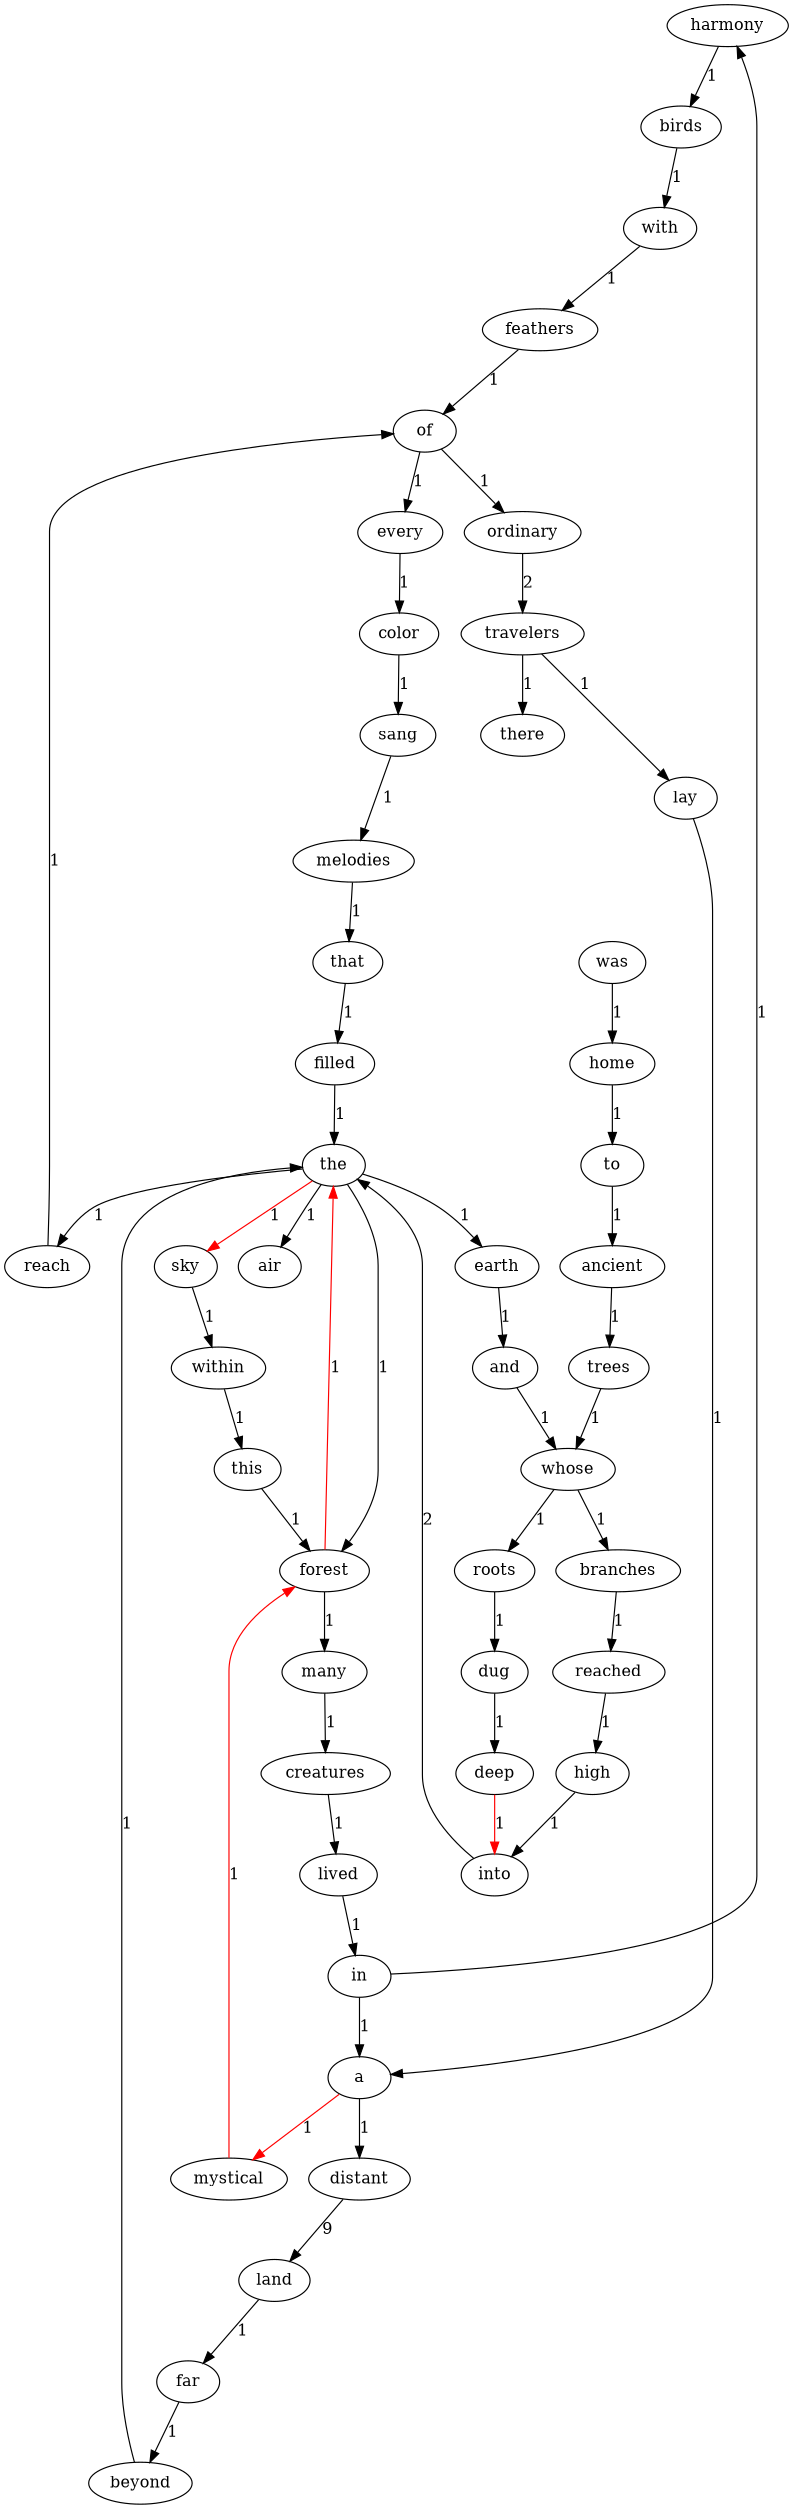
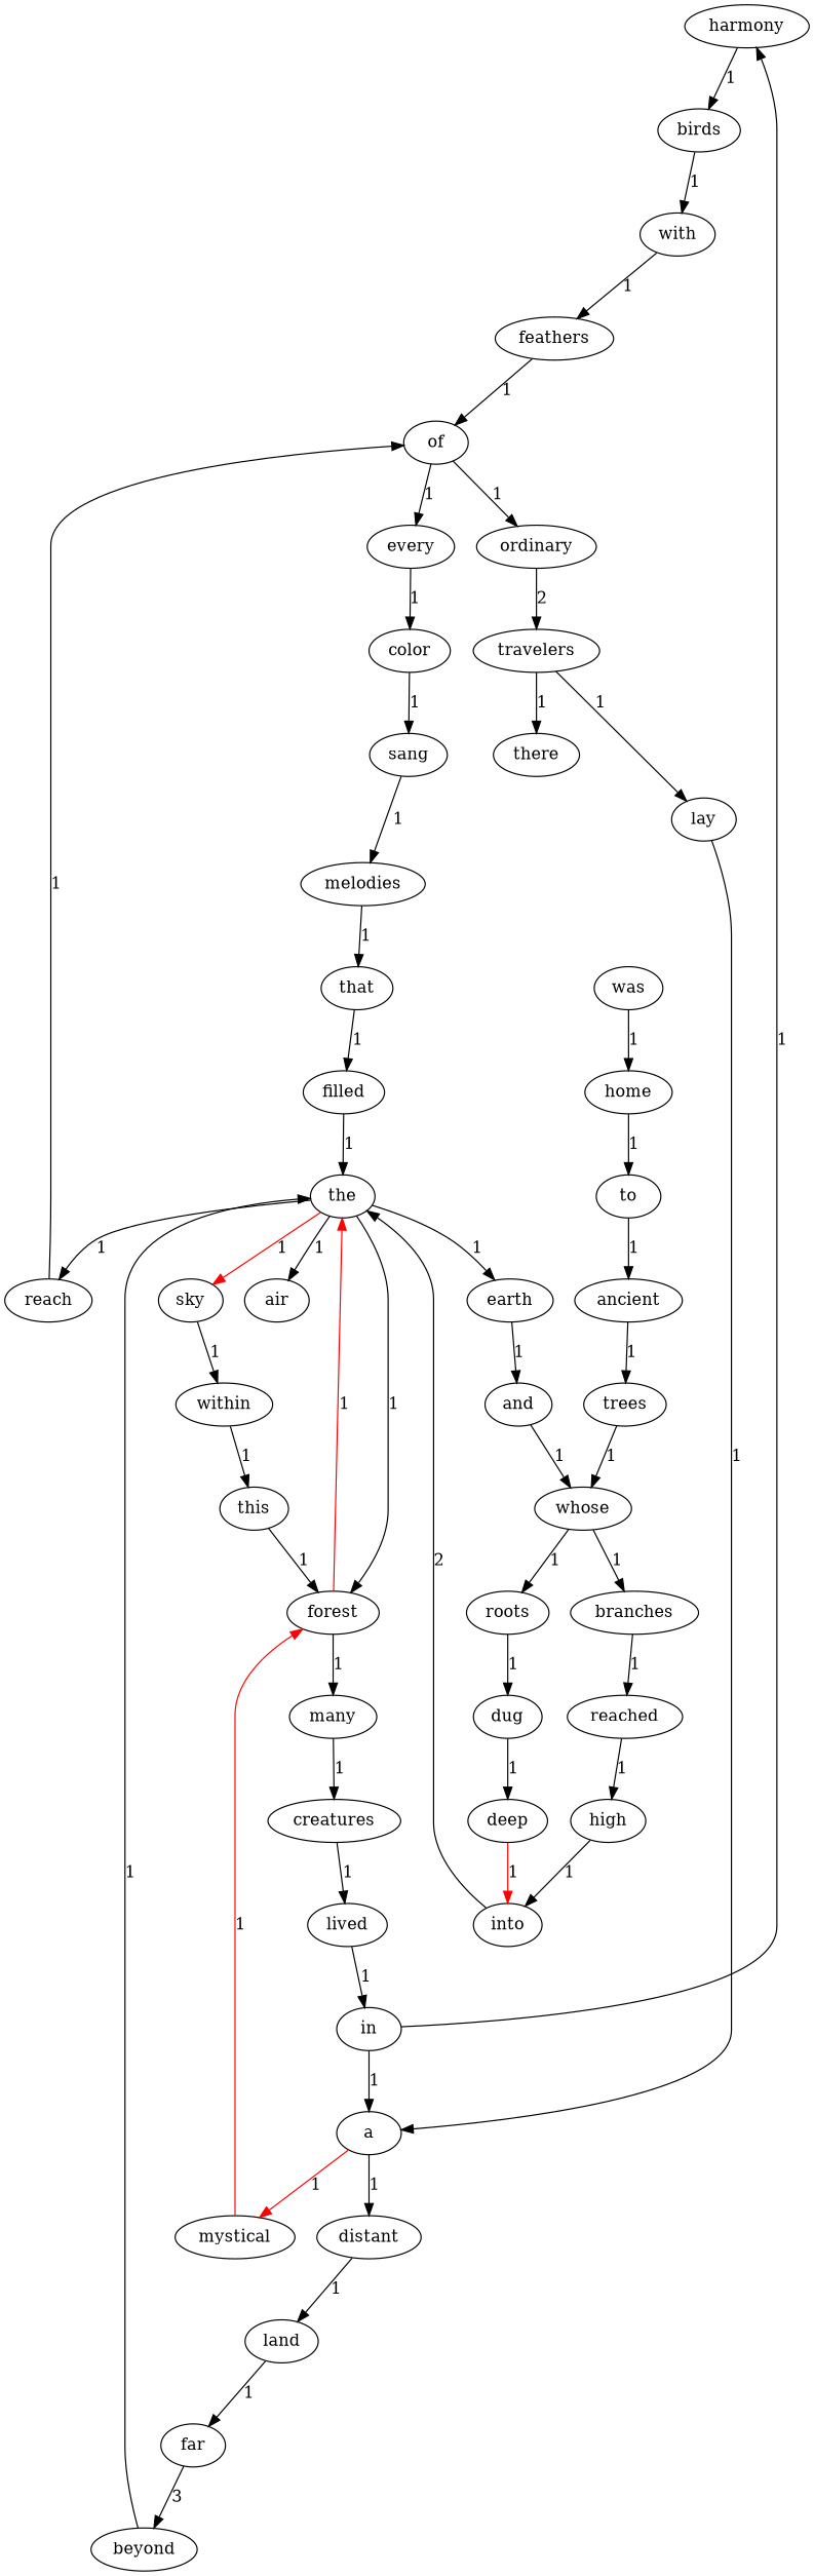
  digraph {
    n1 [label=harmony]
    n2 [label=birds]
    n3 [label=with]
    n4 [label=forest]
    n5 [label=many]
    n6 [label=the]
    n7 [label=was]
    n8 [label=home]
    n9 [label=creatures]
    n10 [label=reach]
    n11 [label=air]
    n12 [label=sky]
    n13 [label=earth]
    n14 [label=deep]
    n15 [label=into]
    n16 [label=melodies]
    n17 [label=that]
    n18 [label=filled]
    n19 [label=color]
    n20 [label=sang]
    n21 [label=of]
    n22 [label=every]
    n23 [label=ordinary]
    n24 [label=feathers]
    n25 [label=beyond]
    n26 [label=trees]
    n27 [label=whose]
    n28 [label=roots]
    n29 [label=branches]
    n30 [label=mystical]
    n31 [label=high]
    n32 [label=far]
    n33 [label=and]
    n34 [label=travelers]
    n35 [label=land]
    n36 [label=lived]
    n37 [label=in]
    n38 [label=a]
    n39 [label=within]
    n40 [label=this]
    n41 [label=distant]
    n42 [label=lay]
    n43 [label=to]
    n44 [label=there]
    n45 [label=dug]
    n46 [label=reached]
    n47 [label=ancient]
    n1 -> n2 [label=1]
    n2 -> n3 [label=1]
    n3 -> n24 [label=1]
    n4 -> n5 [label=1]
    n4 -> n6 [color=red label=1]
    n5 -> n9 [label=1]
    n6 -> n4 [label=1]
    n6 -> n10 [label=1]
    n6 -> n11 [label=1]
    n6 -> n12 [color=red label=1]
    n6 -> n13 [label=1]
    n7 -> n8 [label=1]
    n8 -> n43 [label=1]
    n9 -> n36 [label=1]
    n10 -> n21 [label=1]
    n12 -> n39 [label=1]
    n13 -> n33 [label=1]
    n14 -> n15 [color=red label=1]
    n15 -> n6 [label=2]
    n16 -> n17 [label=1]
    n17 -> n18 [label=1]
    n18 -> n6 [label=1]
    n19 -> n20 [label=1]
    n20 -> n16 [label=1]
    n21 -> n22 [label=1]
    n21 -> n23 [label=1]
    n22 -> n19 [label=1]
    n23 -> n34 [label=2]
    n24 -> n21 [label=1]
    n25 -> n6 [label=1]
    n26 -> n27 [label=1]
    n27 -> n28 [label=1]
    n27 -> n29 [label=1]
    n28 -> n45 [label=1]
    n29 -> n46 [label=1]
    n30 -> n4 [color=red label=1]
    n31 -> n15 [label=1]
-   n32 -> n25 [label=1]
+   n32 -> n25 [label=3]
    n33 -> n27 [label=1]
    n34 -> n42 [label=1]
    n34 -> n44 [label=1]
    n35 -> n32 [label=1]
    n36 -> n37 [label=1]
    n37 -> n1 [label=1]
    n37 -> n38 [label=1]
    n38 -> n30 [color=red label=1]
    n38 -> n41 [label=1]
    n39 -> n40 [label=1]
    n40 -> n4 [label=1]
-   n41 -> n35 [label=9]
+   n41 -> n35 [label=1]
    n42 -> n38 [label=1]
    n43 -> n47 [label=1]
    n45 -> n14 [label=1]
    n46 -> n31 [label=1]
    n47 -> n26 [label=1]
  }
